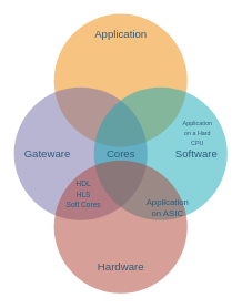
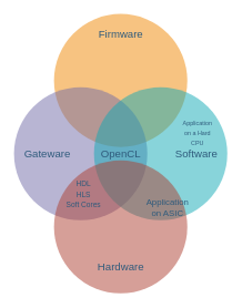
  <mxCell id="0" />
  <mxCell id="1" parent="0" />
- <mxCell id="2" value="&lt;div style=&quot;text-align: center ; font-size: 16px&quot;&gt;&lt;span style=&quot;font-size: 16px&quot;&gt;Application&lt;/span&gt;&lt;/div&gt;" style="ellipse;whiteSpace=wrap;html=1;aspect=fixed;rounded=1;shadow=0;glass=0;labelBackgroundColor=none;strokeColor=none;strokeWidth=1;fillColor=#F08705;gradientColor=none;fontFamily=Helvetica;fontSize=16;fontColor=#2F5B7C;align=center;opacity=50;verticalAlign=top;spacing=15;" parent="1" vertex="1"><mxGeometry x="80.5" y="20.5" width="200" height="200" as="geometry" /></mxCell>
+ <mxCell id="2" value="&lt;div style=&quot;text-align: center ; font-size: 16px&quot;&gt;&lt;span style=&quot;font-size: 16px&quot;&gt;Firmware&lt;/span&gt;&lt;/div&gt;" style="ellipse;whiteSpace=wrap;html=1;aspect=fixed;rounded=1;shadow=0;glass=0;labelBackgroundColor=none;strokeColor=none;strokeWidth=1;fillColor=#F08705;gradientColor=none;fontFamily=Helvetica;fontSize=16;fontColor=#2F5B7C;align=center;opacity=50;verticalAlign=top;spacing=15;" parent="1" vertex="1"><mxGeometry x="80.5" y="20.5" width="200" height="200" as="geometry" /></mxCell>
  <mxCell id="3" value="Gateware" style="ellipse;whiteSpace=wrap;html=1;aspect=fixed;rounded=1;shadow=0;glass=0;labelBackgroundColor=none;strokeColor=none;strokeWidth=1;fillColor=#736CA8;gradientColor=none;fontFamily=Helvetica;fontSize=16;fontColor=#2F5B7C;align=left;opacity=50;spacing=15;" parent="1" vertex="1"><mxGeometry x="20.5" y="130.5" width="200" height="200" as="geometry" /></mxCell>
  <mxCell id="4" value="Software" style="ellipse;whiteSpace=wrap;html=1;aspect=fixed;rounded=1;shadow=0;glass=0;labelBackgroundColor=none;strokeColor=none;strokeWidth=1;fillColor=#12AAB5;gradientColor=none;fontFamily=Helvetica;fontSize=16;fontColor=#2F5B7C;align=right;opacity=50;spacing=15;" parent="1" vertex="1"><mxGeometry x="140.5" y="130.5" width="200" height="200" as="geometry" /></mxCell>
  <mxCell id="5" value="&lt;div style=&quot;text-align: center ; font-size: 16px&quot;&gt;&lt;span style=&quot;font-size: 16px&quot;&gt;Hardware&lt;/span&gt;&lt;/div&gt;" style="ellipse;whiteSpace=wrap;html=1;aspect=fixed;rounded=1;shadow=0;glass=0;labelBackgroundColor=none;strokeColor=none;strokeWidth=1;fillColor=#AE4132;gradientColor=none;fontFamily=Helvetica;fontSize=16;fontColor=#2F5B7C;align=center;opacity=50;verticalAlign=bottom;spacingBottom=15;spacing=15;" parent="1" vertex="1"><mxGeometry x="80.5" y="240.5" width="200" height="200" as="geometry" /></mxCell>
- <mxCell id="6" value="Cores" style="text;html=1;strokeColor=none;fillColor=none;align=center;verticalAlign=middle;whiteSpace=wrap;rounded=0;shadow=0;glass=0;labelBackgroundColor=none;fontFamily=Helvetica;fontSize=16;fontColor=#2F5B7C;" parent="1" vertex="1"><mxGeometry x="160.5" y="221" width="40" height="20" as="geometry" /></mxCell>
+ <mxCell id="6" value="OpenCL" style="text;html=1;strokeColor=none;fillColor=none;align=center;verticalAlign=middle;whiteSpace=wrap;rounded=0;shadow=0;glass=0;labelBackgroundColor=none;fontFamily=Helvetica;fontSize=16;fontColor=#2F5B7C;" parent="1" vertex="1"><mxGeometry x="160.5" y="221" width="40" height="20" as="geometry" /></mxCell>
  <mxCell id="7" value="&lt;font style=&quot;font-size: 9px&quot;&gt;Application&lt;br&gt;on a Hard CPU&lt;/font&gt;" style="text;html=1;strokeColor=none;fillColor=none;align=center;verticalAlign=middle;whiteSpace=wrap;rounded=0;shadow=0;glass=0;labelBackgroundColor=none;fontFamily=Helvetica;fontSize=13;fontColor=#2F5B7C;" parent="1" vertex="1"><mxGeometry x="271" y="189" width="50" height="20" as="geometry" /></mxCell>
  <mxCell id="8" value="Application on ASIC" style="text;html=1;strokeColor=none;fillColor=none;align=center;verticalAlign=middle;whiteSpace=wrap;rounded=0;shadow=0;glass=0;labelBackgroundColor=none;fontFamily=Helvetica;fontSize=13;fontColor=#2F5B7C;" parent="1" vertex="1"><mxGeometry x="230.5" y="300.5" width="40" height="20" as="geometry" /></mxCell>
  <mxCell id="9" value="&lt;font style=&quot;font-size: 11px&quot;&gt;HDL&lt;br&gt;HLS&lt;br&gt;Soft Cores&lt;/font&gt;" style="text;html=1;strokeColor=none;fillColor=none;align=center;verticalAlign=middle;whiteSpace=wrap;rounded=0;shadow=0;glass=0;labelBackgroundColor=none;fontFamily=Helvetica;fontSize=13;fontColor=#2F5B7C;" parent="1" vertex="1"><mxGeometry x="95" y="280.5" width="60" height="20" as="geometry" /></mxCell>
